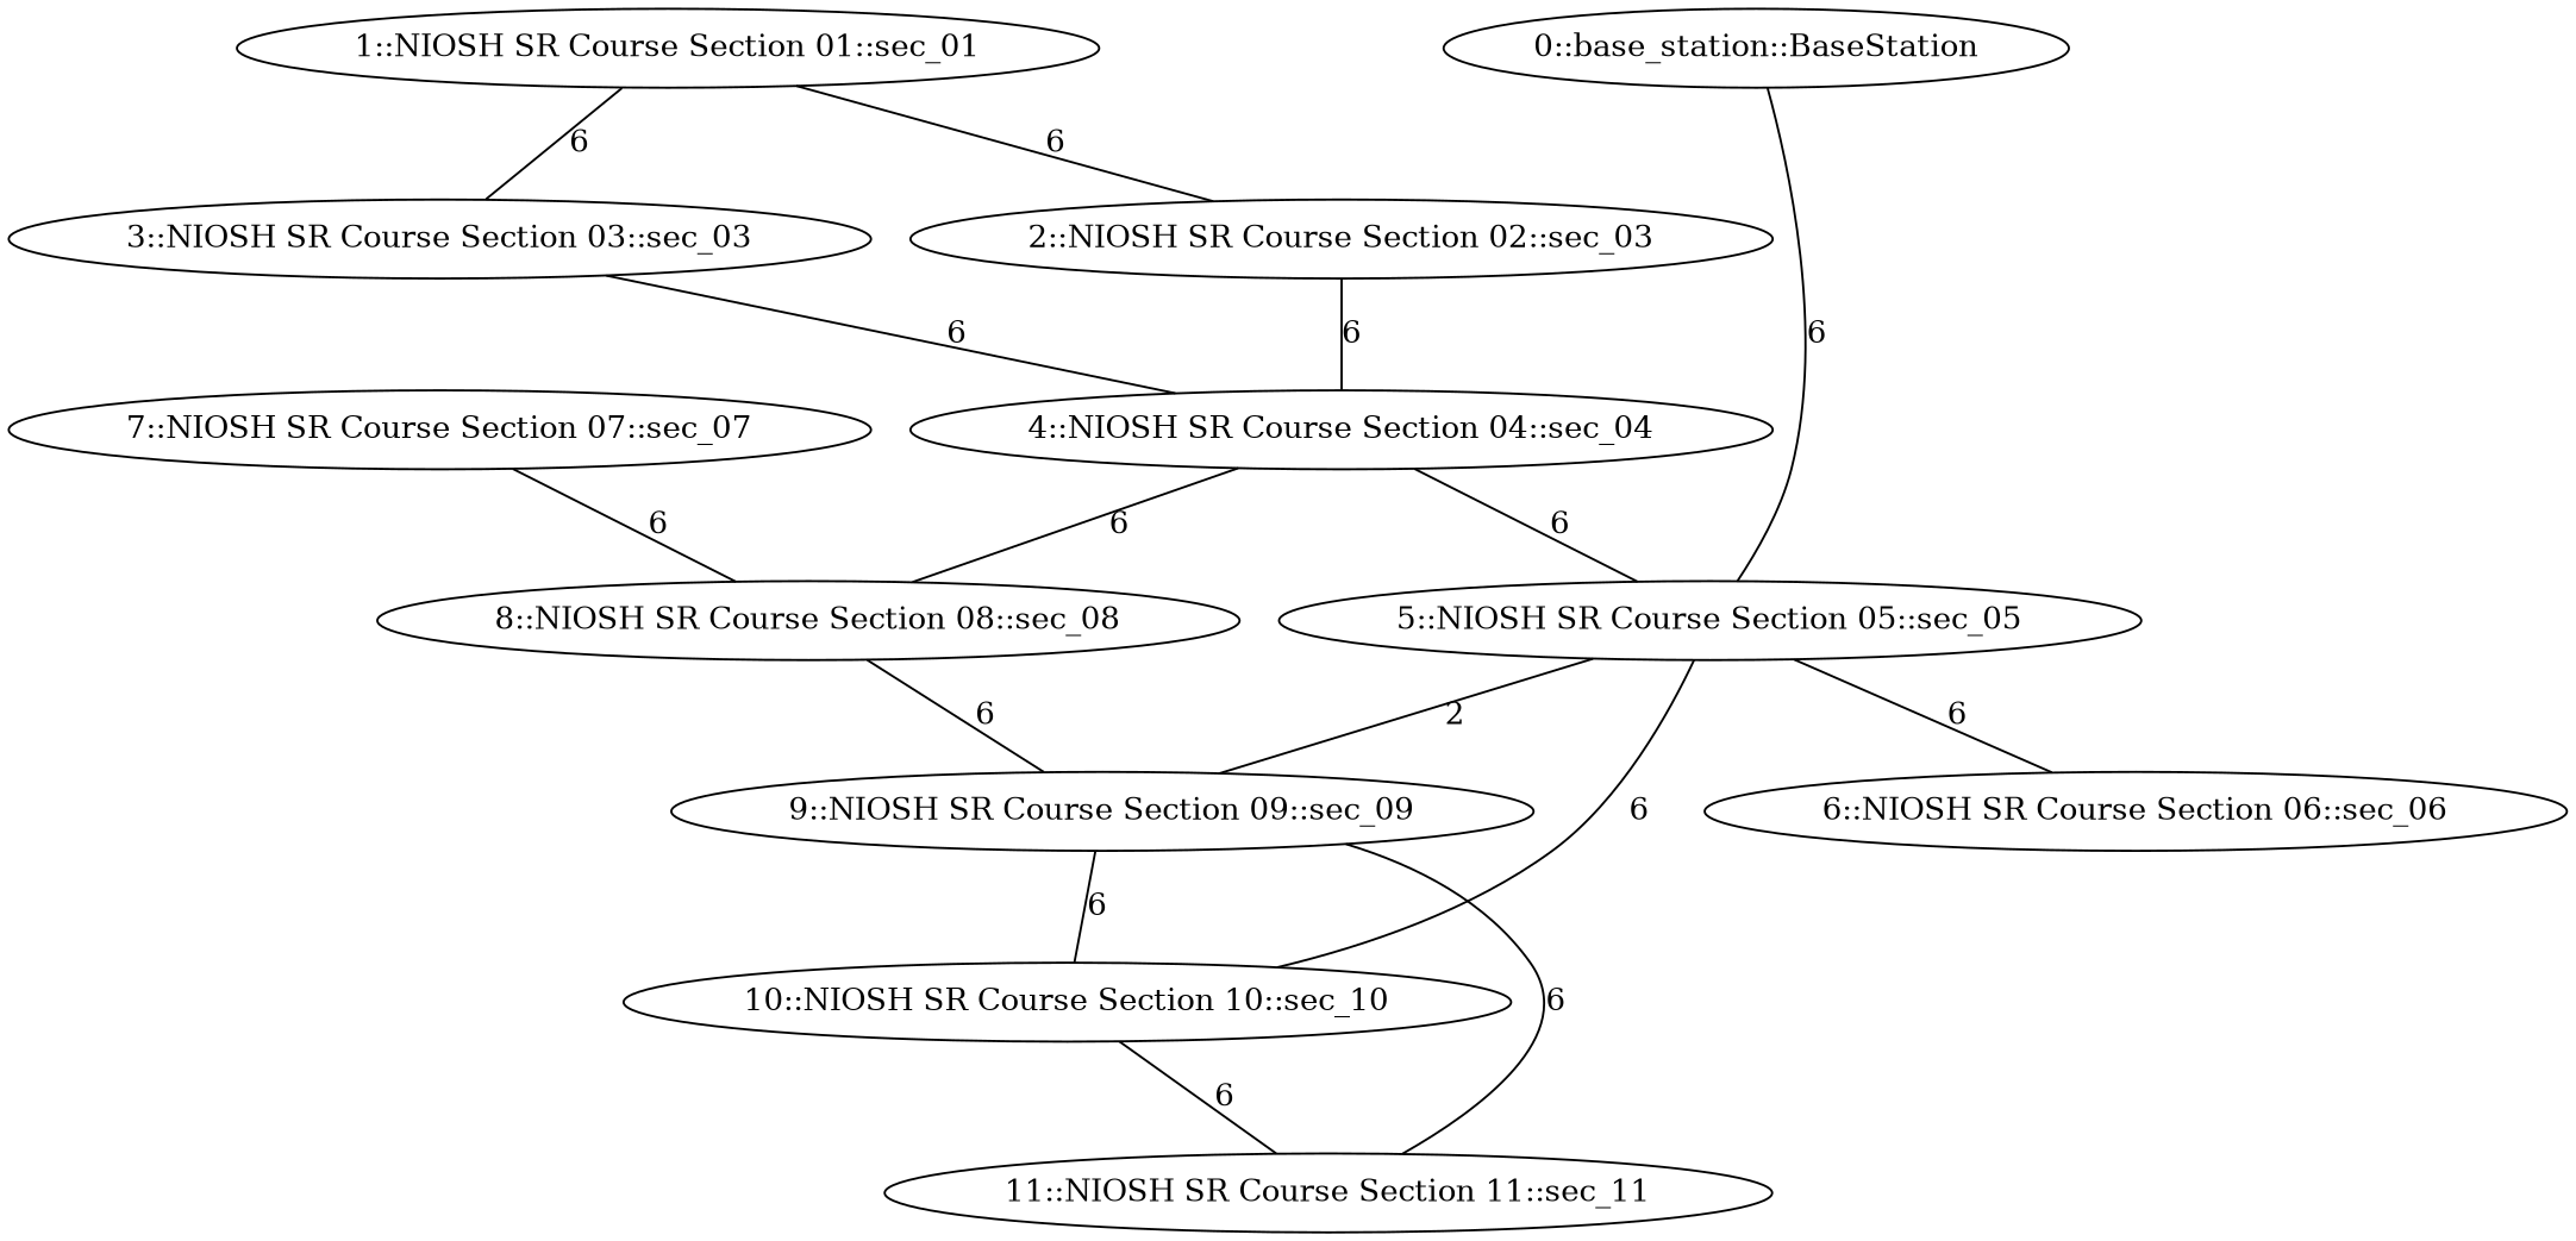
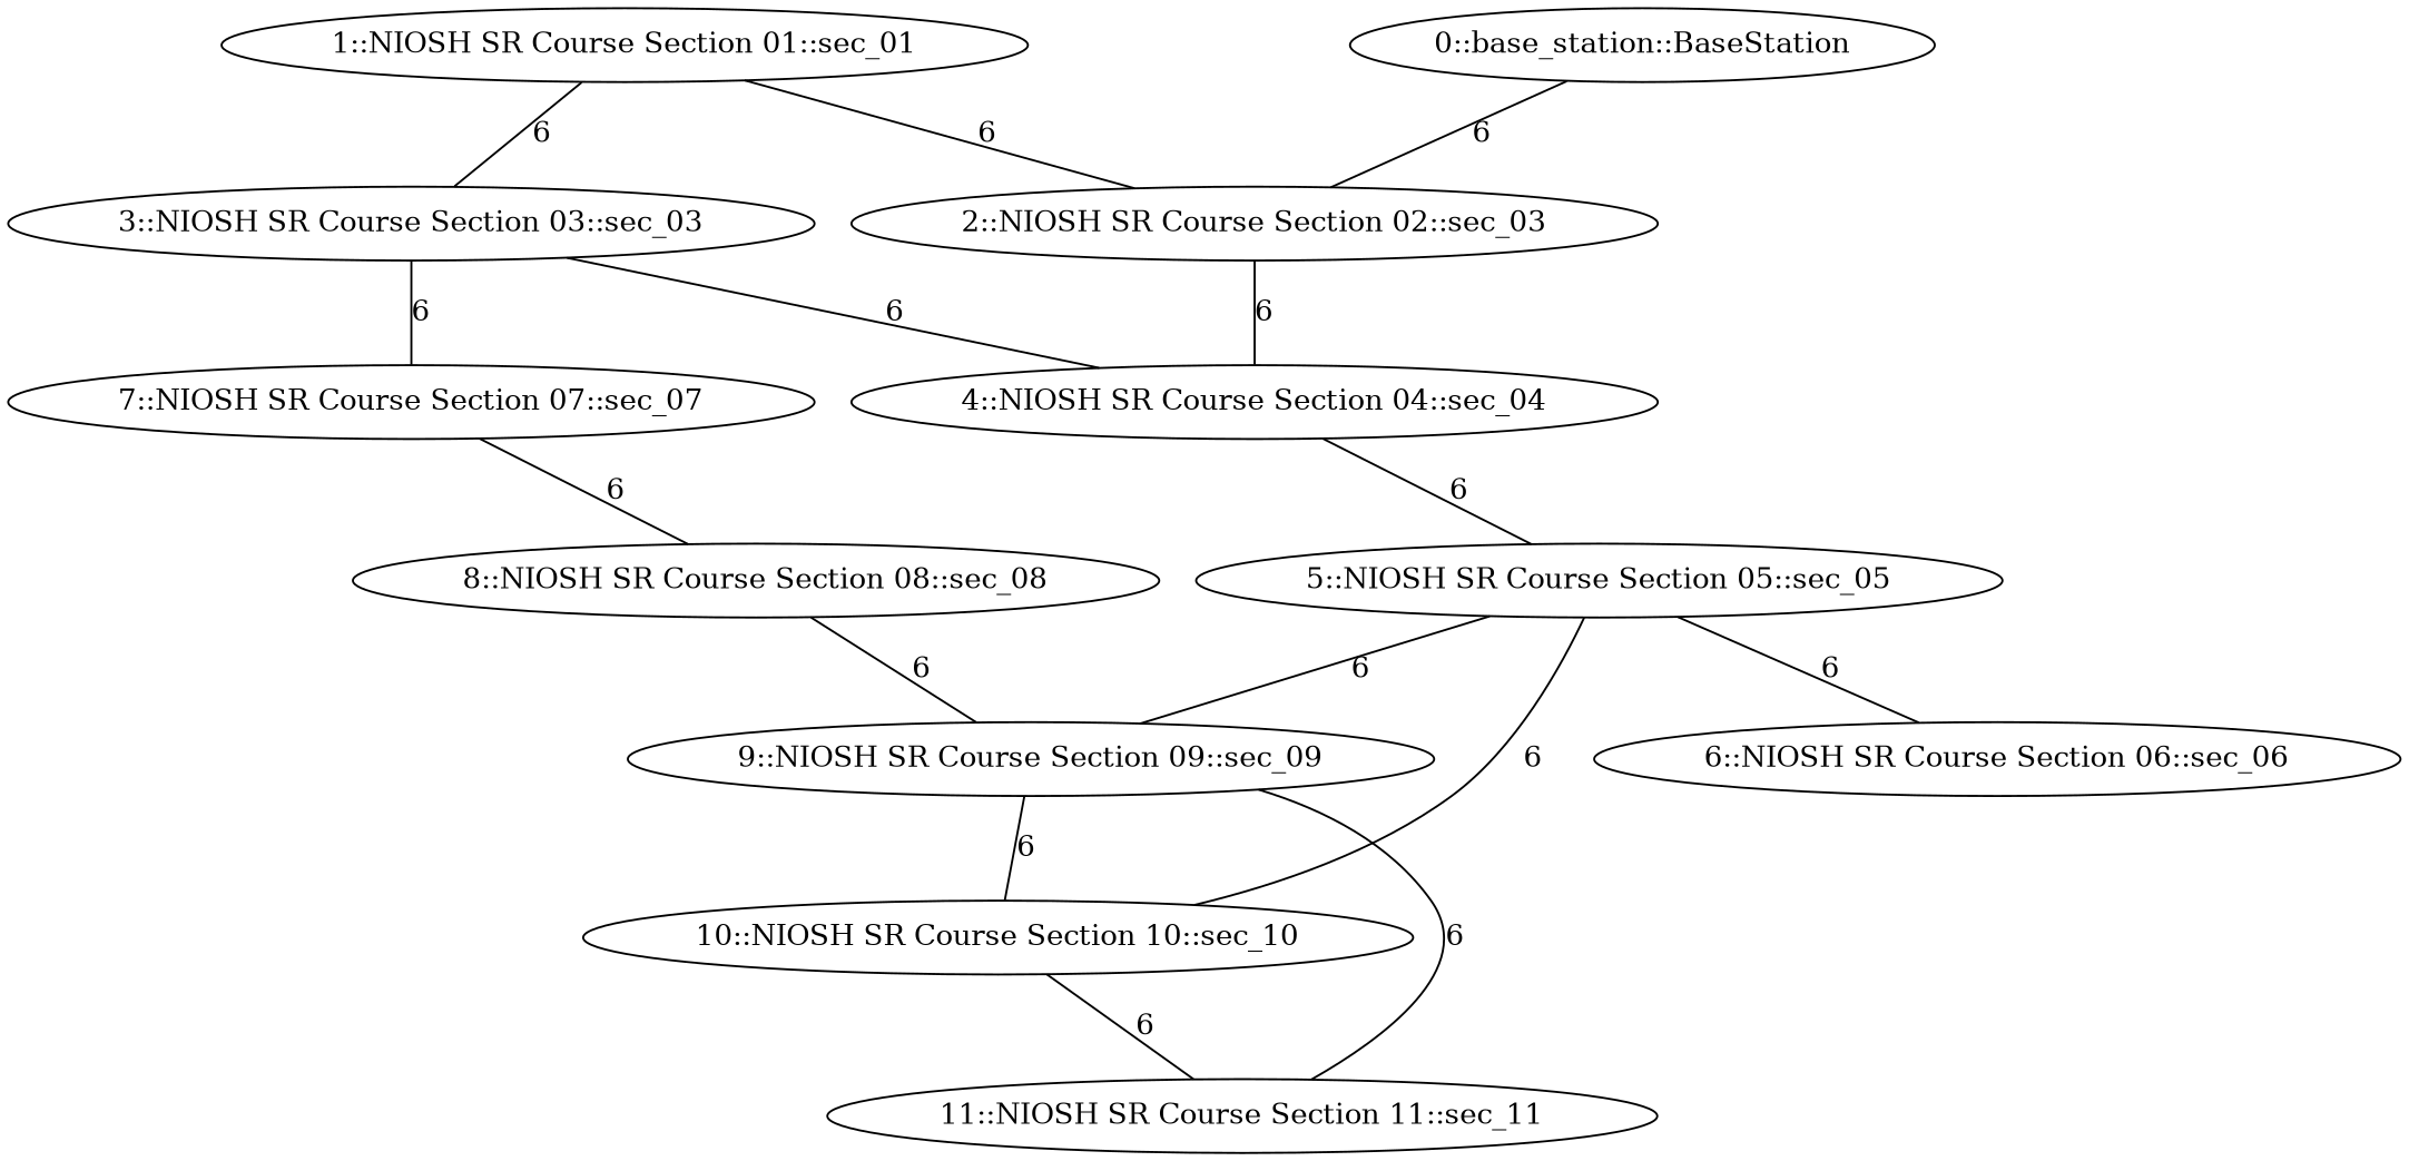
  graph {
    n1 [label="0::base_station::BaseStation"]
    n2 [label="2::NIOSH SR Course Section 02::sec_03"]
    n3 [label="4::NIOSH SR Course Section 04::sec_04"]
    n4 [label="1::NIOSH SR Course Section 01::sec_01"]
    n5 [label="3::NIOSH SR Course Section 03::sec_03"]
    n6 [label="7::NIOSH SR Course Section 07::sec_07"]
    n7 [label="5::NIOSH SR Course Section 05::sec_05"]
    n8 [label="8::NIOSH SR Course Section 08::sec_08"]
    n9 [label="6::NIOSH SR Course Section 06::sec_06"]
    n10 [label="9::NIOSH SR Course Section 09::sec_09"]
    n11 [label="10::NIOSH SR Course Section 10::sec_10"]
    n12 [label="11::NIOSH SR Course Section 11::sec_11"]
-   n1 -- n7 [label=6]
+   n1 -- n2 [label=6]
    n2 -- n3 [label=6]
    n3 -- n7 [label=6]
-   n3 -- n8 [label=6]
    n4 -- n2 [label=6]
    n4 -- n5 [label=6]
    n5 -- n3 [label=6]
+   n5 -- n6 [label=6]
    n6 -- n8 [label=6]
    n7 -- n9 [label=6]
-   n7 -- n10 [label=2]
+   n7 -- n10 [label=6]
    n7 -- n11 [label=6]
    n8 -- n10 [label=6]
    n10 -- n11 [label=6]
    n10 -- n12 [label=6]
    n11 -- n12 [label=6]
  }
